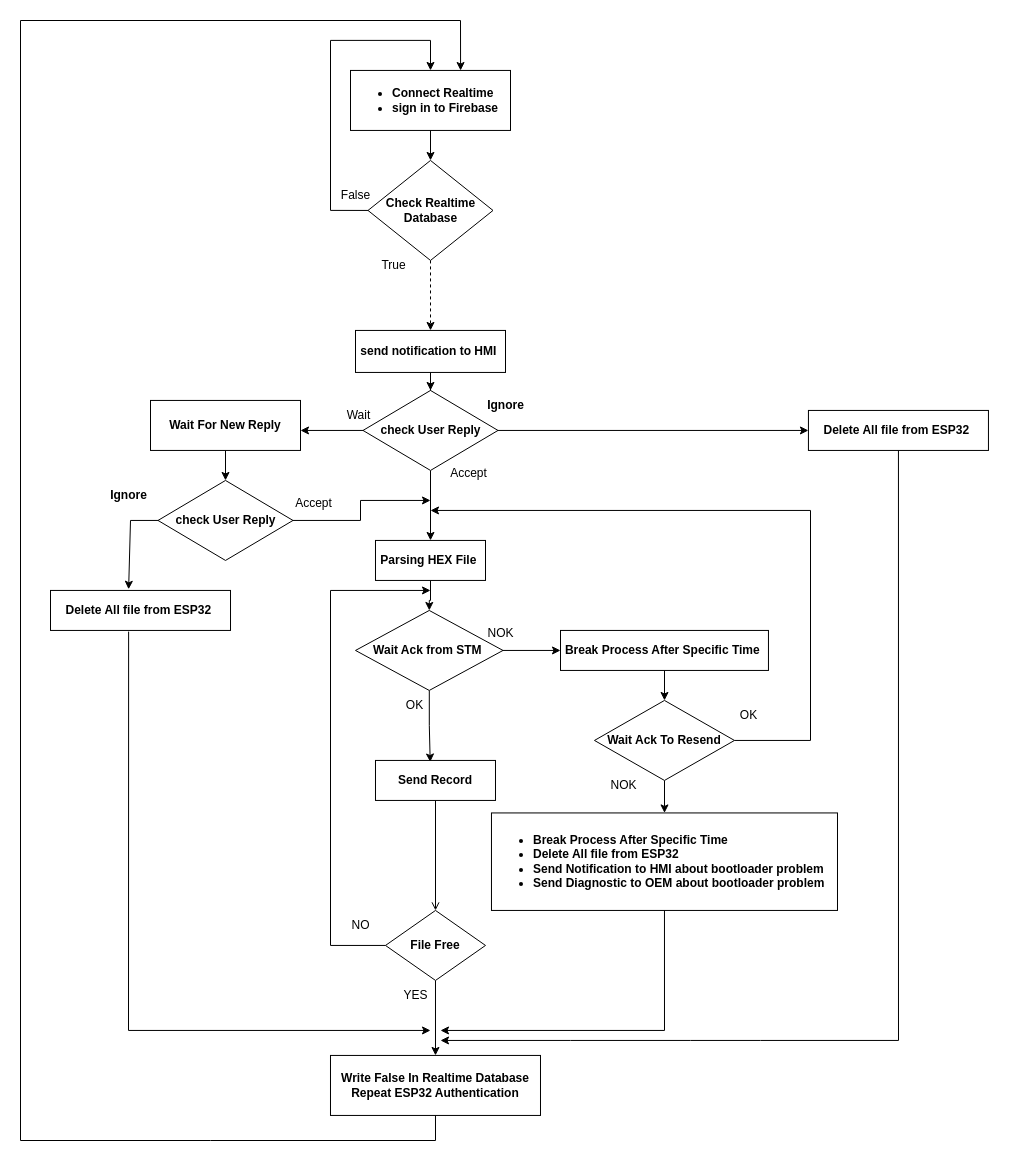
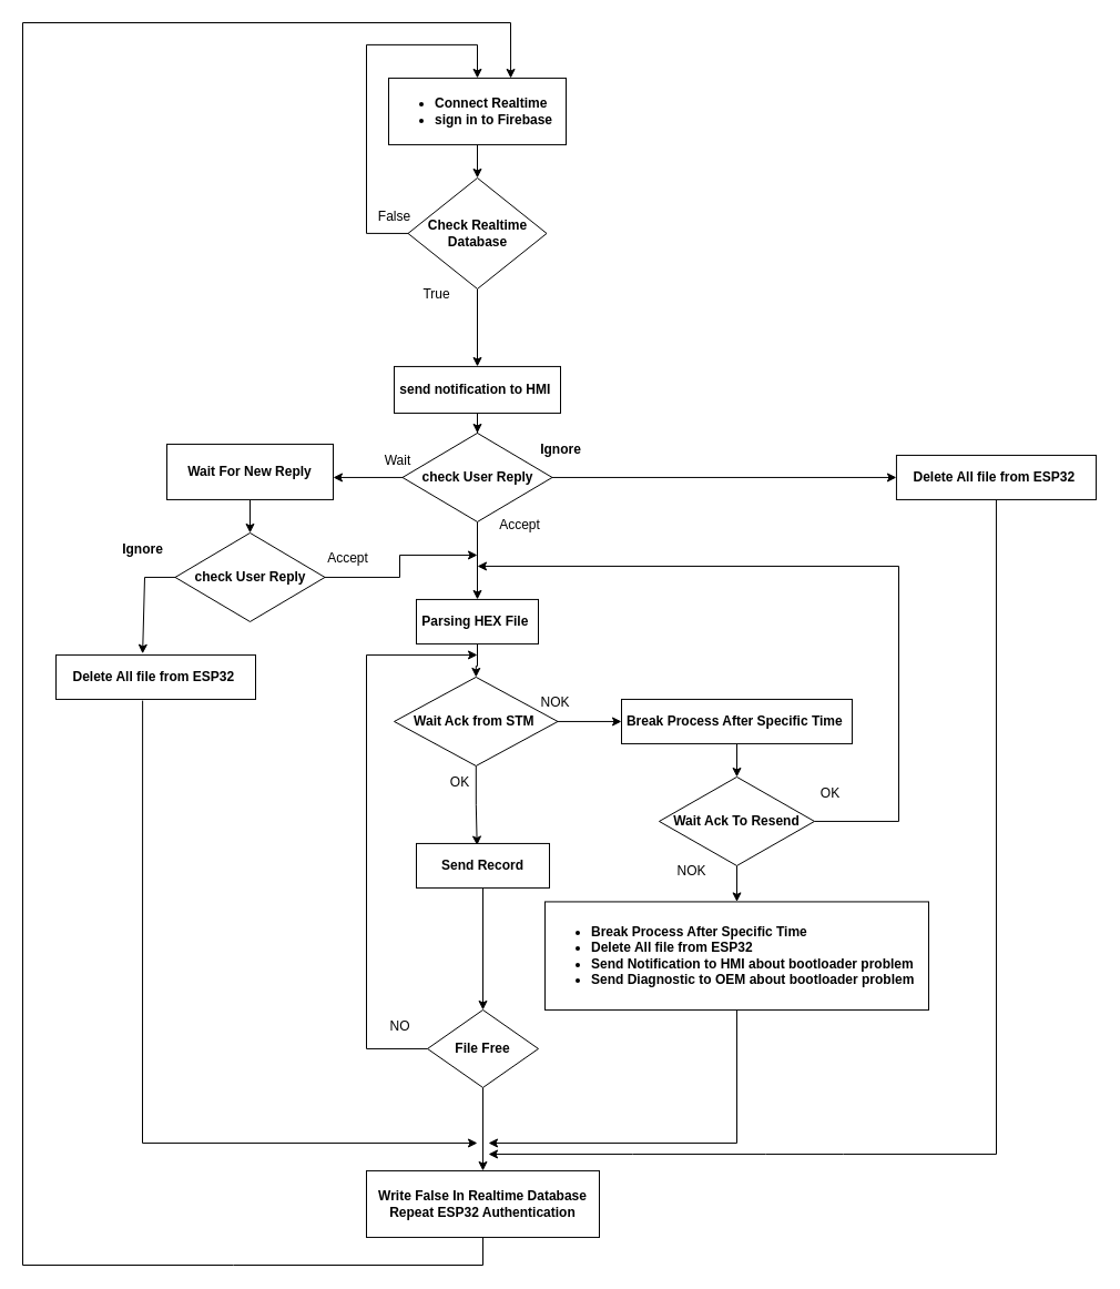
  <mxCell id="0" />
  <mxCell id="1" parent="0" />
  <mxCell id="2" value="&lt;ul&gt;&lt;li&gt;&lt;b&gt;Connect Realtime&amp;nbsp;&lt;/b&gt;&lt;/li&gt;&lt;li&gt;&lt;b&gt;sign in to Firebase&amp;nbsp;&lt;/b&gt;&lt;/li&gt;&lt;/ul&gt;" style="rounded=0;whiteSpace=wrap;html=1;align=left;" vertex="1" parent="1"><mxGeometry x="350" y="69.94" width="160" height="60" as="geometry" /></mxCell>
  <mxCell id="3" style="edgeStyle=orthogonalEdgeStyle;rounded=0;orthogonalLoop=1;jettySize=auto;html=1;entryX=0.5;entryY=0;entryDx=0;entryDy=0;exitX=0;exitY=0.5;exitDx=0;exitDy=0;" edge="1" parent="1" source="5" target="2"><mxGeometry relative="1" as="geometry"><Array as="points"><mxPoint x="330" y="209.94" /><mxPoint x="330" y="39.94" /><mxPoint x="430" y="39.94" /></Array></mxGeometry></mxCell>
- <mxCell id="4" value="" style="edgeStyle=orthogonalEdgeStyle;rounded=0;orthogonalLoop=1;jettySize=auto;html=1;dashed=1;" edge="1" parent="1" source="5" target="8"><mxGeometry relative="1" as="geometry" /></mxCell>
+ <mxCell id="4" value="" style="edgeStyle=orthogonalEdgeStyle;rounded=0;orthogonalLoop=1;jettySize=auto;html=1;" edge="1" parent="1" source="5" target="8"><mxGeometry relative="1" as="geometry" /></mxCell>
  <mxCell id="5" value="&lt;b&gt;Check Realtime Database&lt;/b&gt;" style="rhombus;whiteSpace=wrap;html=1;" vertex="1" parent="1"><mxGeometry x="367.5" y="159.94" width="125" height="100" as="geometry" /></mxCell>
  <mxCell id="6" value="False" style="text;html=1;align=center;verticalAlign=middle;resizable=0;points=[];autosize=1;strokeColor=none;fillColor=none;" vertex="1" parent="1"><mxGeometry x="329.99" y="179.94" width="50" height="30" as="geometry" /></mxCell>
  <mxCell id="7" value="" style="edgeStyle=orthogonalEdgeStyle;rounded=0;orthogonalLoop=1;jettySize=auto;html=1;" edge="1" parent="1" source="8" target="11"><mxGeometry relative="1" as="geometry" /></mxCell>
  <mxCell id="8" value="&lt;b&gt;send notification to HMI&amp;nbsp;&lt;/b&gt;" style="rounded=0;whiteSpace=wrap;html=1;" vertex="1" parent="1"><mxGeometry x="355" y="329.94" width="150" height="42" as="geometry" /></mxCell>
  <mxCell id="9" value="" style="edgeStyle=orthogonalEdgeStyle;rounded=0;orthogonalLoop=1;jettySize=auto;html=1;" edge="1" parent="1" source="11" target="30"><mxGeometry relative="1" as="geometry" /></mxCell>
  <mxCell id="10" value="" style="edgeStyle=orthogonalEdgeStyle;rounded=0;orthogonalLoop=1;jettySize=auto;html=1;" edge="1" parent="1" source="11" target="37"><mxGeometry relative="1" as="geometry" /></mxCell>
  <mxCell id="11" value="&lt;b&gt;check User Reply&lt;/b&gt;" style="rhombus;whiteSpace=wrap;html=1;" vertex="1" parent="1"><mxGeometry x="362.5" y="389.94" width="135" height="80" as="geometry" /></mxCell>
  <mxCell id="12" value="True" style="text;html=1;align=center;verticalAlign=middle;resizable=0;points=[];autosize=1;strokeColor=none;fillColor=none;" vertex="1" parent="1"><mxGeometry x="367.5" y="249.94" width="50" height="30" as="geometry" /></mxCell>
  <mxCell id="13" value="Wait" style="text;html=1;align=center;verticalAlign=middle;resizable=0;points=[];autosize=1;strokeColor=none;fillColor=none;" vertex="1" parent="1"><mxGeometry x="332.5" y="399.94" width="50" height="30" as="geometry" /></mxCell>
  <mxCell id="14" value="" style="edgeStyle=orthogonalEdgeStyle;rounded=0;orthogonalLoop=1;jettySize=auto;html=1;" edge="1" parent="1"><mxGeometry relative="1" as="geometry"><mxPoint x="870" y="250" as="sourcePoint" /></mxGeometry></mxCell>
  <mxCell id="15" value="Accept" style="text;html=1;align=center;verticalAlign=middle;resizable=0;points=[];autosize=1;strokeColor=none;fillColor=none;" vertex="1" parent="1"><mxGeometry x="437.5" y="457.94" width="60" height="30" as="geometry" /></mxCell>
  <mxCell id="16" style="edgeStyle=orthogonalEdgeStyle;rounded=0;orthogonalLoop=1;jettySize=auto;html=1;entryX=0.456;entryY=0.039;entryDx=0;entryDy=0;entryPerimeter=0;" edge="1" parent="1" source="18" target="26"><mxGeometry relative="1" as="geometry" /></mxCell>
  <mxCell id="17" value="" style="edgeStyle=orthogonalEdgeStyle;rounded=0;orthogonalLoop=1;jettySize=auto;html=1;entryX=0;entryY=0.5;entryDx=0;entryDy=0;" edge="1" parent="1" source="18" target="40"><mxGeometry relative="1" as="geometry"><mxPoint x="600" y="619.94" as="targetPoint" /></mxGeometry></mxCell>
  <mxCell id="18" value="&lt;b&gt;Wait Ack from STM&amp;nbsp;&lt;/b&gt;" style="rhombus;whiteSpace=wrap;html=1;" vertex="1" parent="1"><mxGeometry x="355" y="609.94" width="147.5" height="80" as="geometry" /></mxCell>
  <mxCell id="19" value="OK" style="text;html=1;align=center;verticalAlign=middle;resizable=0;points=[];autosize=1;strokeColor=none;fillColor=none;" vertex="1" parent="1"><mxGeometry x="393.76" y="689.94" width="40" height="30" as="geometry" /></mxCell>
  <mxCell id="20" style="edgeStyle=orthogonalEdgeStyle;rounded=0;orthogonalLoop=1;jettySize=auto;html=1;entryX=0.5;entryY=0;entryDx=0;entryDy=0;" edge="1" parent="1" source="21" target="24"><mxGeometry relative="1" as="geometry" /></mxCell>
  <mxCell id="21" value="&lt;b&gt;File Free&lt;/b&gt;" style="rhombus;whiteSpace=wrap;html=1;" vertex="1" parent="1"><mxGeometry x="385" y="909.94" width="100" height="70" as="geometry" /></mxCell>
  <mxCell id="22" value="NO" style="text;html=1;align=center;verticalAlign=middle;resizable=0;points=[];autosize=1;strokeColor=none;fillColor=none;" vertex="1" parent="1"><mxGeometry x="340" y="909.94" width="40" height="30" as="geometry" /></mxCell>
- <mxCell id="23" value="YES" style="text;html=1;align=center;verticalAlign=middle;resizable=0;points=[];autosize=1;strokeColor=none;fillColor=none;" vertex="1" parent="1"><mxGeometry x="390" y="979.94" width="50" height="30" as="geometry" /></mxCell>
  <mxCell id="24" value="&lt;b&gt;Write False In Realtime Database&lt;br&gt;Repeat ESP32 Authentication&lt;/b&gt;" style="rounded=0;whiteSpace=wrap;html=1;" vertex="1" parent="1"><mxGeometry x="329.99" y="1054.94" width="210" height="60" as="geometry" /></mxCell>
- <mxCell id="25" style="edgeStyle=orthogonalEdgeStyle;rounded=0;orthogonalLoop=1;jettySize=auto;html=1;entryX=0.5;entryY=0;entryDx=0;entryDy=0;endArrow=open;" edge="1" parent="1" source="26" target="21"><mxGeometry relative="1" as="geometry" /></mxCell>
+ <mxCell id="25" style="edgeStyle=orthogonalEdgeStyle;rounded=0;orthogonalLoop=1;jettySize=auto;html=1;entryX=0.5;entryY=0;entryDx=0;entryDy=0;" edge="1" parent="1" source="26" target="21"><mxGeometry relative="1" as="geometry" /></mxCell>
  <mxCell id="26" value="&lt;b&gt;Send Record&lt;/b&gt;" style="rounded=0;whiteSpace=wrap;html=1;" vertex="1" parent="1"><mxGeometry x="374.99" y="759.94" width="120" height="40" as="geometry" /></mxCell>
  <mxCell id="27" value="" style="edgeStyle=orthogonalEdgeStyle;rounded=0;orthogonalLoop=1;jettySize=auto;html=1;" edge="1" parent="1"><mxGeometry relative="1" as="geometry"><mxPoint x="869.99" y="350" as="sourcePoint" /></mxGeometry></mxCell>
  <mxCell id="28" value="" style="edgeStyle=orthogonalEdgeStyle;rounded=0;orthogonalLoop=1;jettySize=auto;html=1;" edge="1" parent="1"><mxGeometry relative="1" as="geometry"><mxPoint x="957.5" y="430" as="sourcePoint" /></mxGeometry></mxCell>
  <mxCell id="29" value="" style="edgeStyle=orthogonalEdgeStyle;rounded=0;orthogonalLoop=1;jettySize=auto;html=1;" edge="1" parent="1" source="30" target="18"><mxGeometry relative="1" as="geometry" /></mxCell>
  <mxCell id="30" value="&lt;b style=&quot;background-color: initial;&quot;&gt;Parsing HEX File&amp;nbsp;&lt;/b&gt;" style="rounded=0;whiteSpace=wrap;html=1;align=center;" vertex="1" parent="1"><mxGeometry x="374.99" y="539.94" width="110.01" height="40" as="geometry" /></mxCell>
  <mxCell id="31" value="" style="endArrow=classic;html=1;rounded=0;exitX=0.5;exitY=1;exitDx=0;exitDy=0;entryX=0.5;entryY=0;entryDx=0;entryDy=0;" edge="1" parent="1" source="2" target="5"><mxGeometry width="50" height="50" relative="1" as="geometry"><mxPoint x="500" y="-70.06" as="sourcePoint" /><mxPoint x="550" y="-120.06" as="targetPoint" /></mxGeometry></mxCell>
  <mxCell id="32" value="" style="endArrow=classic;html=1;rounded=0;exitX=0;exitY=0.5;exitDx=0;exitDy=0;" edge="1" parent="1" source="11"><mxGeometry width="50" height="50" relative="1" as="geometry"><mxPoint x="380" y="199.94" as="sourcePoint" /><mxPoint x="300" y="429.94" as="targetPoint" /></mxGeometry></mxCell>
  <mxCell id="33" value="" style="endArrow=classic;html=1;rounded=0;exitX=0;exitY=0.5;exitDx=0;exitDy=0;" edge="1" parent="1" source="21"><mxGeometry width="50" height="50" relative="1" as="geometry"><mxPoint x="380.01" y="889.94" as="sourcePoint" /><mxPoint x="430" y="589.94" as="targetPoint" /><Array as="points"><mxPoint x="330.01" y="944.94" /><mxPoint x="330" y="589.94" /></Array></mxGeometry></mxCell>
  <mxCell id="34" value="" style="edgeStyle=orthogonalEdgeStyle;rounded=0;orthogonalLoop=1;jettySize=auto;html=1;" edge="1" parent="1" source="35" target="49"><mxGeometry relative="1" as="geometry" /></mxCell>
  <mxCell id="35" value="&lt;b&gt;Wait For New Reply&lt;/b&gt;" style="rounded=0;whiteSpace=wrap;html=1;" vertex="1" parent="1"><mxGeometry x="150" y="399.94" width="150" height="50" as="geometry" /></mxCell>
  <mxCell id="36" value="&lt;b&gt;Ignore&lt;/b&gt;" style="text;html=1;align=center;verticalAlign=middle;resizable=0;points=[];autosize=1;strokeColor=none;fillColor=none;" vertex="1" parent="1"><mxGeometry x="475" y="389.94" width="60" height="30" as="geometry" /></mxCell>
  <mxCell id="37" value="&lt;b style=&quot;background-color: initial; border-color: var(--border-color);&quot;&gt;Delete All file from ESP32&amp;nbsp;&lt;/b&gt;" style="rounded=0;whiteSpace=wrap;html=1;align=center;" vertex="1" parent="1"><mxGeometry x="807.94" y="409.94" width="180.01" height="40" as="geometry" /></mxCell>
  <mxCell id="38" value="" style="endArrow=classic;html=1;rounded=0;exitX=0.5;exitY=1;exitDx=0;exitDy=0;" edge="1" parent="1" source="37"><mxGeometry width="50" height="50" relative="1" as="geometry"><mxPoint x="647.95" y="509.94" as="sourcePoint" /><mxPoint x="440" y="1039.94" as="targetPoint" /><Array as="points"><mxPoint x="898" y="1039.94" /><mxPoint x="760" y="1039.94" /><mxPoint x="690" y="1039.94" /><mxPoint x="570" y="1039.94" /></Array></mxGeometry></mxCell>
  <mxCell id="39" value="" style="edgeStyle=orthogonalEdgeStyle;rounded=0;orthogonalLoop=1;jettySize=auto;html=1;" edge="1" parent="1" source="40" target="42"><mxGeometry relative="1" as="geometry" /></mxCell>
  <mxCell id="40" value="&lt;div style=&quot;text-align: left;&quot;&gt;&lt;b style=&quot;background-color: initial;&quot;&gt;Break Process After Specific Time&lt;/b&gt;&lt;b style=&quot;background-color: initial;&quot;&gt;&amp;nbsp;&lt;/b&gt;&lt;/div&gt;" style="rounded=0;whiteSpace=wrap;html=1;" vertex="1" parent="1"><mxGeometry x="560" y="629.94" width="207.96" height="40" as="geometry" /></mxCell>
  <mxCell id="41" value="" style="edgeStyle=orthogonalEdgeStyle;rounded=0;orthogonalLoop=1;jettySize=auto;html=1;" edge="1" parent="1" source="42" target="47"><mxGeometry relative="1" as="geometry" /></mxCell>
  <mxCell id="42" value="&lt;b style=&quot;border-color: var(--border-color);&quot;&gt;Wait Ack To Resend&lt;/b&gt;" style="rhombus;whiteSpace=wrap;html=1;" vertex="1" parent="1"><mxGeometry x="593.98" y="699.94" width="140" height="80" as="geometry" /></mxCell>
  <mxCell id="43" value="OK" style="text;html=1;align=center;verticalAlign=middle;resizable=0;points=[];autosize=1;strokeColor=none;fillColor=none;" vertex="1" parent="1"><mxGeometry x="727.96" y="699.94" width="40" height="30" as="geometry" /></mxCell>
  <mxCell id="44" value="" style="endArrow=classic;html=1;rounded=0;exitX=1;exitY=0.5;exitDx=0;exitDy=0;" edge="1" parent="1" source="42"><mxGeometry width="50" height="50" relative="1" as="geometry"><mxPoint x="510" y="789.94" as="sourcePoint" /><mxPoint x="430" y="509.94" as="targetPoint" /><Array as="points"><mxPoint x="810" y="739.94" /><mxPoint x="810" y="509.94" /></Array></mxGeometry></mxCell>
  <mxCell id="45" value="NOK" style="text;html=1;align=center;verticalAlign=middle;resizable=0;points=[];autosize=1;strokeColor=none;fillColor=none;" vertex="1" parent="1"><mxGeometry x="598" y="769.94" width="50" height="30" as="geometry" /></mxCell>
  <mxCell id="46" value="NOK" style="text;html=1;align=center;verticalAlign=middle;resizable=0;points=[];autosize=1;strokeColor=none;fillColor=none;" vertex="1" parent="1"><mxGeometry x="475" y="617.94" width="50" height="30" as="geometry" /></mxCell>
  <mxCell id="47" value="&lt;ul&gt;&lt;li&gt;&lt;b&gt;&lt;b style=&quot;border-color: var(--border-color); background-color: initial;&quot;&gt;Break Process After Specific Time&lt;/b&gt;&lt;b style=&quot;border-color: var(--border-color); background-color: initial;&quot;&gt;&amp;nbsp;&lt;/b&gt;&lt;br&gt;&lt;/b&gt;&lt;/li&gt;&lt;li&gt;&lt;b&gt;Delete All file from ESP32&amp;nbsp;&lt;/b&gt;&lt;/li&gt;&lt;li&gt;&lt;b style=&quot;background-color: initial; border-color: var(--border-color); text-align: center;&quot;&gt;Send Notification to HMI about bootloader problem&amp;nbsp;&lt;/b&gt;&lt;br&gt;&lt;/li&gt;&lt;li style=&quot;border-color: var(--border-color);&quot;&gt;&lt;b style=&quot;border-color: var(--border-color); background-color: initial; text-align: center;&quot;&gt;Send Diagnostic to OEM about bootloader problem&amp;nbsp;&lt;/b&gt;&lt;/li&gt;&lt;/ul&gt;" style="rounded=0;whiteSpace=wrap;html=1;align=left;" vertex="1" parent="1"><mxGeometry x="490.97" y="812.44" width="346.02" height="97.5" as="geometry" /></mxCell>
  <mxCell id="48" value="" style="endArrow=classic;html=1;rounded=0;exitX=0.5;exitY=1;exitDx=0;exitDy=0;" edge="1" parent="1" source="47"><mxGeometry width="50" height="50" relative="1" as="geometry"><mxPoint x="510" y="919.94" as="sourcePoint" /><mxPoint x="440" y="1029.94" as="targetPoint" /><Array as="points"><mxPoint x="664" y="1029.94" /></Array></mxGeometry></mxCell>
  <mxCell id="49" value="&lt;b&gt;check User Reply&lt;/b&gt;" style="rhombus;whiteSpace=wrap;html=1;" vertex="1" parent="1"><mxGeometry x="157.5" y="479.94" width="135" height="80" as="geometry" /></mxCell>
  <mxCell id="50" value="" style="endArrow=classic;html=1;rounded=0;exitX=0;exitY=0.5;exitDx=0;exitDy=0;entryX=0.434;entryY=-0.029;entryDx=0;entryDy=0;entryPerimeter=0;" edge="1" parent="1" source="49" target="54"><mxGeometry width="50" height="50" relative="1" as="geometry"><mxPoint x="830" y="659.94" as="sourcePoint" /><mxPoint x="130" y="579.94" as="targetPoint" /><Array as="points"><mxPoint x="130" y="519.94" /></Array></mxGeometry></mxCell>
  <mxCell id="51" value="Accept" style="text;html=1;align=center;verticalAlign=middle;resizable=0;points=[];autosize=1;strokeColor=none;fillColor=none;" vertex="1" parent="1"><mxGeometry x="282.5" y="487.94" width="60" height="30" as="geometry" /></mxCell>
  <mxCell id="52" value="" style="endArrow=classic;html=1;rounded=0;exitX=1;exitY=0.5;exitDx=0;exitDy=0;" edge="1" parent="1" source="49"><mxGeometry width="50" height="50" relative="1" as="geometry"><mxPoint x="830" y="659.94" as="sourcePoint" /><mxPoint x="430" y="499.94" as="targetPoint" /><Array as="points"><mxPoint x="360" y="519.94" /><mxPoint x="360" y="499.94" /></Array></mxGeometry></mxCell>
  <mxCell id="53" value="&lt;b&gt;Ignore&lt;/b&gt;" style="text;html=1;align=center;verticalAlign=middle;resizable=0;points=[];autosize=1;strokeColor=none;fillColor=none;" vertex="1" parent="1"><mxGeometry x="97.5" y="479.94" width="60" height="30" as="geometry" /></mxCell>
  <mxCell id="54" value="&lt;b style=&quot;background-color: initial; border-color: var(--border-color);&quot;&gt;Delete All file from ESP32&amp;nbsp;&lt;/b&gt;" style="rounded=0;whiteSpace=wrap;html=1;align=center;" vertex="1" parent="1"><mxGeometry x="50" y="589.94" width="180.01" height="40" as="geometry" /></mxCell>
  <mxCell id="55" value="" style="endArrow=classic;html=1;rounded=0;exitX=0.434;exitY=1.029;exitDx=0;exitDy=0;exitPerimeter=0;" edge="1" parent="1" source="54"><mxGeometry width="50" height="50" relative="1" as="geometry"><mxPoint x="830" y="739.94" as="sourcePoint" /><mxPoint x="430" y="1029.94" as="targetPoint" /><Array as="points"><mxPoint x="128" y="1029.94" /></Array></mxGeometry></mxCell>
  <mxCell id="56" value="" style="endArrow=classic;html=1;rounded=0;exitX=0.5;exitY=1;exitDx=0;exitDy=0;entryX=0.688;entryY=0.001;entryDx=0;entryDy=0;entryPerimeter=0;" edge="1" parent="1" source="24" target="2"><mxGeometry width="50" height="50" relative="1" as="geometry"><mxPoint x="610" y="760" as="sourcePoint" /><mxPoint x="480" y="10" as="targetPoint" /><Array as="points"><mxPoint x="435" y="1140" /><mxPoint x="210" y="1140" /><mxPoint x="20" y="1140" /><mxPoint x="20" y="20" /><mxPoint x="460" y="20" /></Array></mxGeometry></mxCell>
